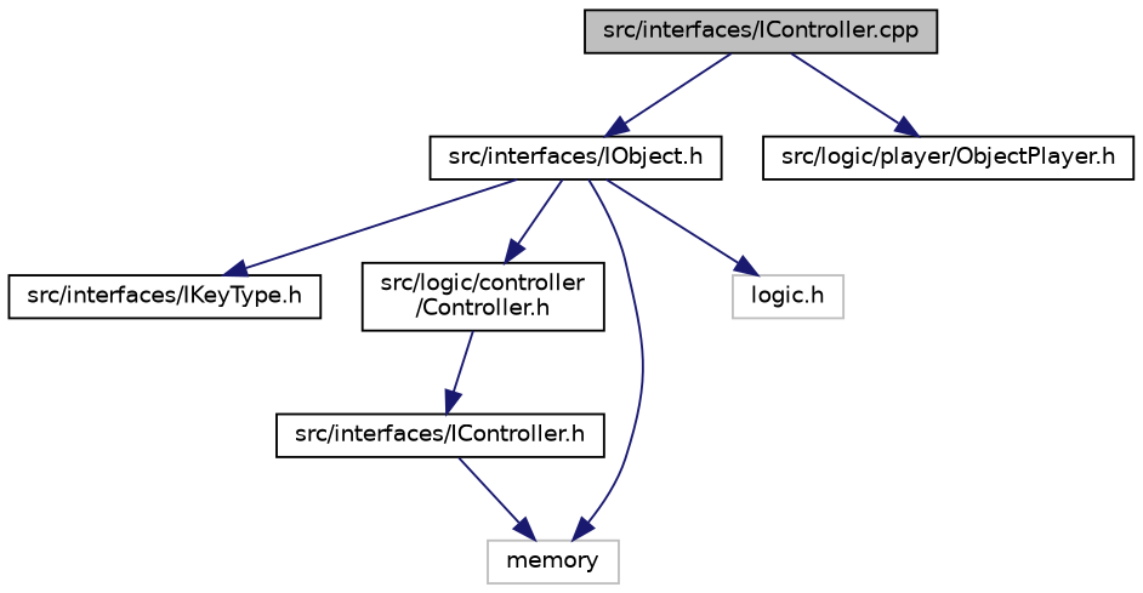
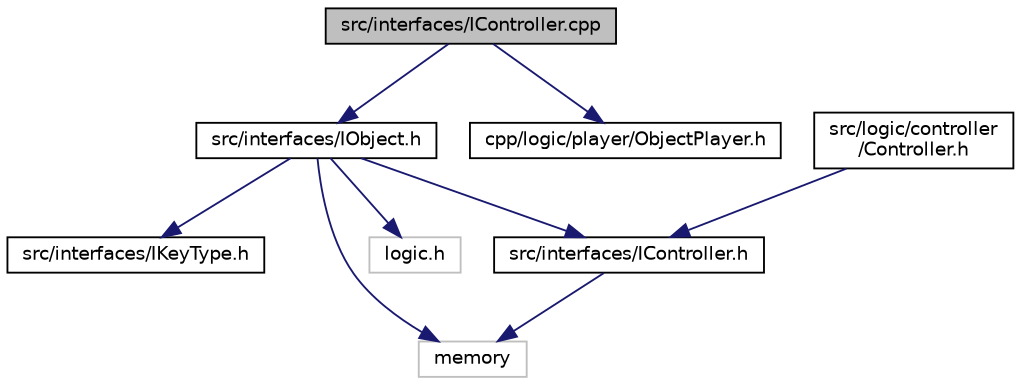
  digraph {
    node [color=black fillcolor=white fontname=Helvetica fontsize=10 shape=record style=filled]
    edge [color=midnightblue fontname=Helvetica fontsize=10 labelfontname=Helvetica labelfontsize=10 style=solid]
    n1 [fillcolor=grey75 fontcolor=black height=0.2 label="src/interfaces/IController.cpp" width=0.4]
    n2 [height=0.2 label="src/interfaces/IObject.h" width=0.4]
-   n3 [height=0.2 label="src/logic/player/ObjectPlayer.h" width=0.4]
+   n3 [height=0.2 label="cpp/logic/player/ObjectPlayer.h" width=0.4]
    n4 [height=0.2 label="src/interfaces/IKeyType.h" width=0.4]
    n5 [height=0.2 label="src/logic/controller\l/Controller.h" width=0.4]
    n6 [color=grey75 height=0.2 label=memory width=0.4]
    n7 [color=grey75 height=0.2 label="logic.h" width=0.4]
    n8 [height=0.2 label="src/interfaces/IController.h" width=0.4]
    n1 -> n2
    n1 -> n3
    n2 -> n4
-   n2 -> n5
+   n2 -> n8
    n2 -> n6
    n2 -> n7
    n5 -> n8
    n8 -> n6
  }
